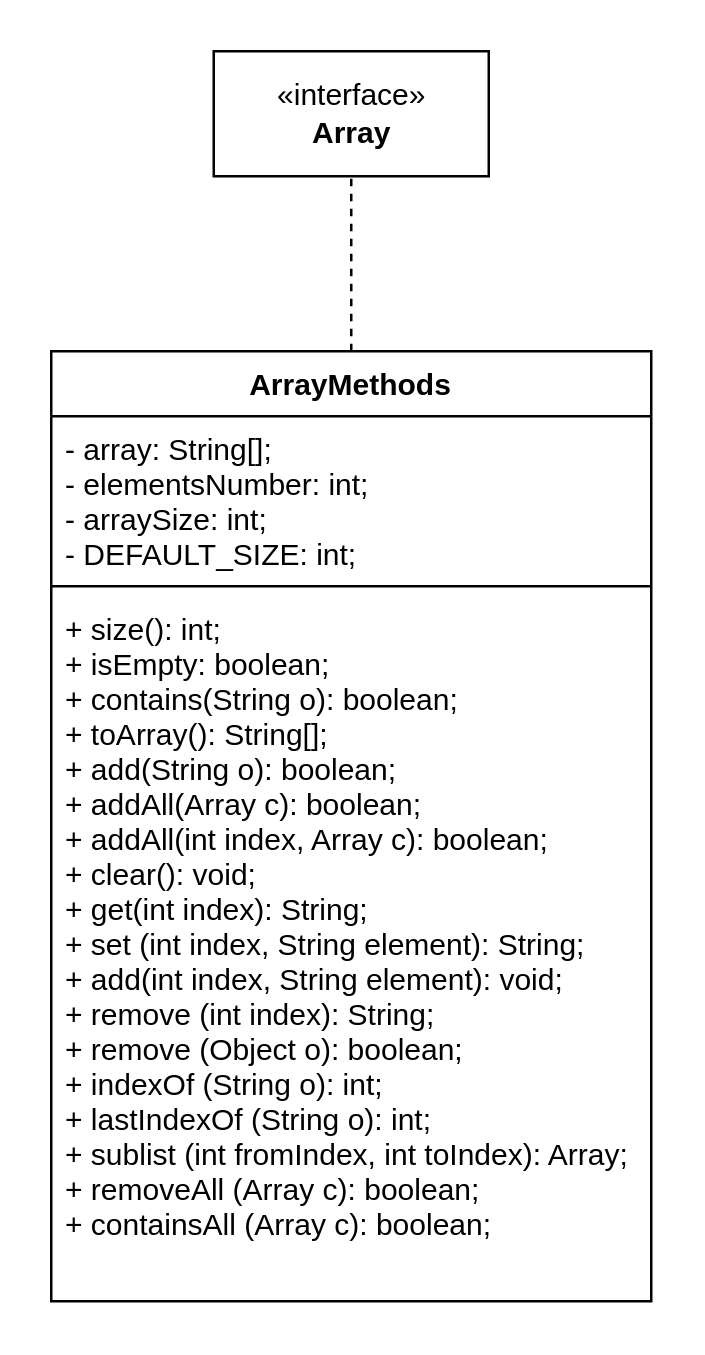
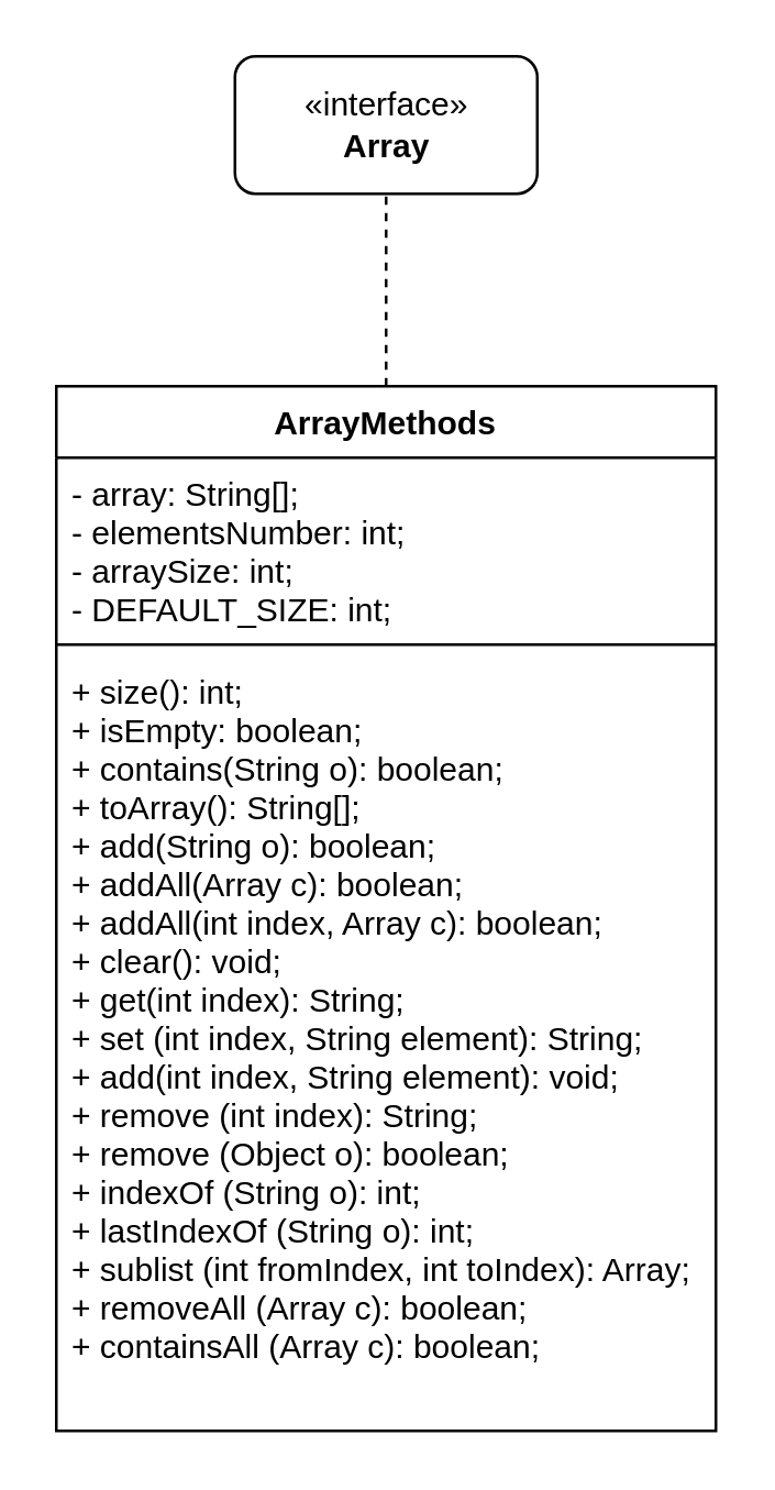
  <mxCell id="0" />
  <mxCell id="1" parent="0" />
  <mxCell id="2" value="ArrayMethods" style="swimlane;fontStyle=1;align=center;verticalAlign=top;childLayout=stackLayout;horizontal=1;startSize=26;horizontalStack=0;resizeParent=1;resizeParentMax=0;resizeLast=0;collapsible=1;marginBottom=0;" vertex="1" parent="1"><mxGeometry x="20" y="140" width="240" height="380" as="geometry" /></mxCell>
  <mxCell id="3" value="- array: String[];&#10;- elementsNumber: int;&#10;- arraySize: int;&#10;- DEFAULT_SIZE: int;" style="text;strokeColor=none;fillColor=none;align=left;verticalAlign=top;spacingLeft=4;spacingRight=4;overflow=hidden;rotatable=0;points=[[0,0.5],[1,0.5]];portConstraint=eastwest;" vertex="1" parent="2"><mxGeometry y="26" width="240" height="64" as="geometry" /></mxCell>
  <mxCell id="4" value="" style="line;strokeWidth=1;fillColor=none;align=left;verticalAlign=middle;spacingTop=-1;spacingLeft=3;spacingRight=3;rotatable=0;labelPosition=right;points=[];portConstraint=eastwest;" vertex="1" parent="2"><mxGeometry y="90" width="240" height="8" as="geometry" /></mxCell>
  <mxCell id="5" value="+ size(): int;&#10;+ isEmpty: boolean;&#10;+ contains(String o): boolean;&#10;+ toArray(): String[];&#10;+ add(String o): boolean;&#10;+ addAll(Array c): boolean;&#10;+ addAll(int index, Array c): boolean;&#10;+ clear(): void;&#10;+ get(int index): String;&#10;+ set (int index, String element): String;&#10;+ add(int index, String element): void;&#10;+ remove (int index): String;&#10;+ remove (Object o): boolean;&#10;+ indexOf (String o): int;&#10;+ lastIndexOf (String o): int;&#10;+ sublist (int fromIndex, int toIndex): Array;&#10;+ removeAll (Array c): boolean;&#10;+ containsAll (Array c): boolean;" style="text;strokeColor=none;fillColor=none;align=left;verticalAlign=top;spacingLeft=4;spacingRight=4;overflow=hidden;rotatable=0;points=[[0,0.5],[1,0.5]];portConstraint=eastwest;" vertex="1" parent="2"><mxGeometry y="98" width="240" height="282" as="geometry" /></mxCell>
  <mxCell id="6" value="" style="endArrow=none;dashed=1;endFill=0;endSize=12;html=1;exitX=0.5;exitY=0;exitDx=0;exitDy=0;entryX=0.5;entryY=1;entryDx=0;entryDy=0;" edge="1" parent="1" source="2" target="7"><mxGeometry width="160" relative="1" as="geometry"><mxPoint x="20" y="310" as="sourcePoint" /><mxPoint x="-110" y="237" as="targetPoint" /><Array as="points" /></mxGeometry></mxCell>
- <mxCell id="7" value="«interface»&lt;br&gt;&lt;b&gt;Array&lt;/b&gt;" style="html=1;" vertex="1" parent="1"><mxGeometry x="85" y="20" width="110" height="50" as="geometry" /></mxCell>
+ <mxCell id="7" value="«interface»&lt;br&gt;&lt;b&gt;Array&lt;/b&gt;" style="html=1;rounded=1;" vertex="1" parent="1"><mxGeometry x="85" y="20" width="110" height="50" as="geometry" /></mxCell>
